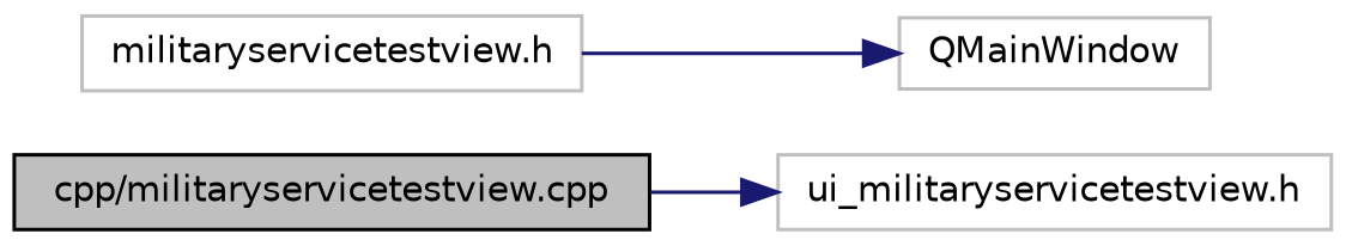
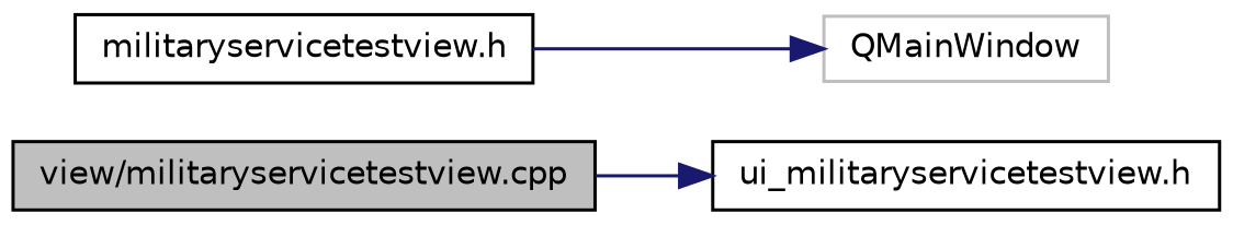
  digraph {
    rankdir=LR
    node [color=black fillcolor=white fontname=Helvetica fontsize=10 shape=record style=filled]
    edge [color=midnightblue fontname=Helvetica fontsize=10 labelfontname=Helvetica labelfontsize=10 style=solid]
-   n1 [fillcolor=grey75 fontcolor=black height=0.2 label="cpp/militaryservicetestview.cpp" width=0.4]
-   n2 [color=grey75 height=0.2 label="ui_militaryservicetestview.h" width=0.4]
-   n3 [color=grey75 height=0.2 label="militaryservicetestview.h" width=0.4]
+   n1 [fillcolor=grey75 fontcolor=black height=0.2 label="view/militaryservicetestview.cpp" width=0.4]
+   n2 [height=0.2 label="ui_militaryservicetestview.h" width=0.4]
+   n3 [height=0.2 label="militaryservicetestview.h" width=0.4]
    n4 [color=grey75 height=0.2 label=QMainWindow width=0.4]
    n1 -> n2
    n3 -> n4
  }
